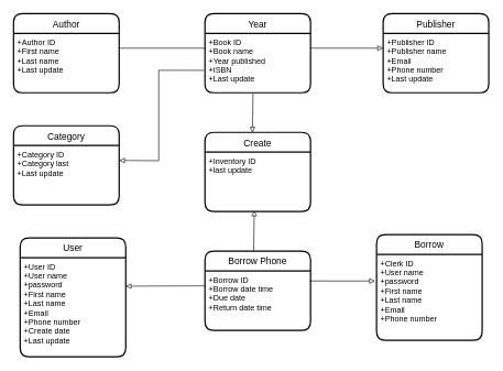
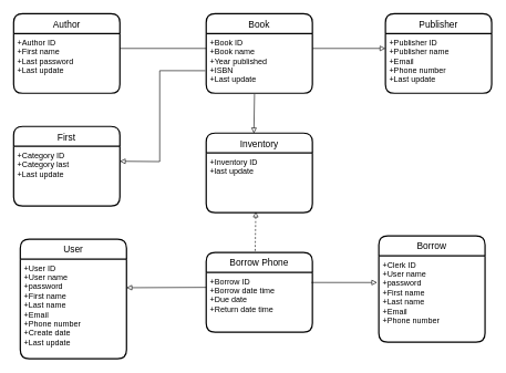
  <mxCell id="0" />
  <mxCell id="1" parent="0" />
  <mxCell id="2" value="Author" style="swimlane;childLayout=stackLayout;horizontal=1;startSize=30;horizontalStack=0;rounded=1;fontSize=14;fontStyle=0;strokeWidth=2;resizeParent=0;resizeLast=1;shadow=0;dashed=0;align=center;" parent="1" vertex="1"><mxGeometry x="20" y="20" width="160" height="120" as="geometry" /></mxCell>
- <mxCell id="3" value="+Author ID&#10;+First name&#10;+Last name&#10;+Last update" style="align=left;strokeColor=none;fillColor=none;spacingLeft=4;fontSize=12;verticalAlign=top;resizable=0;rotatable=0;part=1;" parent="2" vertex="1"><mxGeometry y="30" width="160" height="90" as="geometry" /></mxCell>
- <mxCell id="4" value="Year" style="swimlane;childLayout=stackLayout;horizontal=1;startSize=30;horizontalStack=0;rounded=1;fontSize=14;fontStyle=0;strokeWidth=2;resizeParent=0;resizeLast=1;shadow=0;dashed=0;align=center;" parent="1" vertex="1"><mxGeometry x="310" y="20" width="160" height="120" as="geometry" /></mxCell>
+ <mxCell id="3" value="+Author ID&#10;+First name&#10;+Last password&#10;+Last update" style="align=left;strokeColor=none;fillColor=none;spacingLeft=4;fontSize=12;verticalAlign=top;resizable=0;rotatable=0;part=1;" parent="2" vertex="1"><mxGeometry y="30" width="160" height="90" as="geometry" /></mxCell>
+ <mxCell id="4" value="Book" style="swimlane;childLayout=stackLayout;horizontal=1;startSize=30;horizontalStack=0;rounded=1;fontSize=14;fontStyle=0;strokeWidth=2;resizeParent=0;resizeLast=1;shadow=0;dashed=0;align=center;" parent="1" vertex="1"><mxGeometry x="310" y="20" width="160" height="120" as="geometry" /></mxCell>
  <mxCell id="5" value="+Book ID&#10;+Book name&#10;+Year published&#10;+ISBN&#10;+Last update&#10;" style="align=left;strokeColor=none;fillColor=none;spacingLeft=4;fontSize=12;verticalAlign=top;resizable=0;rotatable=0;part=1;" parent="4" vertex="1"><mxGeometry y="30" width="160" height="90" as="geometry" /></mxCell>
- <mxCell id="6" value="Category" style="swimlane;childLayout=stackLayout;horizontal=1;startSize=30;horizontalStack=0;rounded=1;fontSize=14;fontStyle=0;strokeWidth=2;resizeParent=0;resizeLast=1;shadow=0;dashed=0;align=center;" parent="1" vertex="1"><mxGeometry x="20" y="190" width="160" height="120" as="geometry" /></mxCell>
+ <mxCell id="6" value="First" style="swimlane;childLayout=stackLayout;horizontal=1;startSize=30;horizontalStack=0;rounded=1;fontSize=14;fontStyle=0;strokeWidth=2;resizeParent=0;resizeLast=1;shadow=0;dashed=0;align=center;" parent="1" vertex="1"><mxGeometry x="20" y="190" width="160" height="120" as="geometry" /></mxCell>
  <mxCell id="7" value="+Category ID&#10;+Category last&#10;+Last update" style="align=left;strokeColor=none;fillColor=none;spacingLeft=4;fontSize=12;verticalAlign=top;resizable=0;rotatable=0;part=1;" parent="6" vertex="1"><mxGeometry y="30" width="160" height="90" as="geometry" /></mxCell>
  <mxCell id="8" value="User" style="swimlane;childLayout=stackLayout;horizontal=1;startSize=30;horizontalStack=0;rounded=1;fontSize=14;fontStyle=0;strokeWidth=2;resizeParent=0;resizeLast=1;shadow=0;dashed=0;align=center;" parent="1" vertex="1"><mxGeometry x="30" y="360" width="160" height="180" as="geometry" /></mxCell>
  <mxCell id="9" value="+User ID&#10;+User name&#10;+password&#10;+First name&#10;+Last name&#10;+Email&#10;+Phone number&#10;+Create date&#10;+Last update" style="align=left;strokeColor=none;fillColor=none;spacingLeft=4;fontSize=12;verticalAlign=top;resizable=0;rotatable=0;part=1;" parent="8" vertex="1"><mxGeometry y="30" width="160" height="150" as="geometry" /></mxCell>
  <mxCell id="10" value="Borrow" style="swimlane;childLayout=stackLayout;horizontal=1;startSize=30;horizontalStack=0;rounded=1;fontSize=14;fontStyle=0;strokeWidth=2;resizeParent=0;resizeLast=1;shadow=0;dashed=0;align=center;" parent="1" vertex="1"><mxGeometry x="570" y="355" width="160" height="160" as="geometry" /></mxCell>
  <mxCell id="11" value="+Clerk ID&#10;+User name&#10;+password&#10;+First name&#10;+Last name&#10;+Email&#10;+Phone number" style="align=left;strokeColor=none;fillColor=none;spacingLeft=4;fontSize=12;verticalAlign=top;resizable=0;rotatable=0;part=1;" parent="10" vertex="1"><mxGeometry y="30" width="160" height="130" as="geometry" /></mxCell>
  <mxCell id="12" value="Publisher" style="swimlane;childLayout=stackLayout;horizontal=1;startSize=30;horizontalStack=0;rounded=1;fontSize=14;fontStyle=0;strokeWidth=2;resizeParent=0;resizeLast=1;shadow=0;dashed=0;align=center;" parent="1" vertex="1"><mxGeometry x="580" y="20" width="160" height="120" as="geometry" /></mxCell>
  <mxCell id="13" value="+Publisher ID&#10;+Publisher name&#10;+Email&#10;+Phone number&#10;+Last update" style="align=left;strokeColor=none;fillColor=none;spacingLeft=4;fontSize=12;verticalAlign=top;resizable=0;rotatable=0;part=1;" parent="12" vertex="1"><mxGeometry y="30" width="160" height="90" as="geometry" /></mxCell>
  <mxCell id="14" value="Borrow Phone" style="swimlane;childLayout=stackLayout;horizontal=1;startSize=30;horizontalStack=0;rounded=1;fontSize=14;fontStyle=0;strokeWidth=2;resizeParent=0;resizeLast=1;shadow=0;dashed=0;align=center;" vertex="1" parent="1"><mxGeometry x="310" y="380" width="160" height="120" as="geometry" /></mxCell>
  <mxCell id="15" value="+Borrow ID&#10;+Borrow date time&#10;+Due date&#10;+Return date time" style="align=left;strokeColor=none;fillColor=none;spacingLeft=4;fontSize=12;verticalAlign=top;resizable=0;rotatable=0;part=1;" vertex="1" parent="14"><mxGeometry y="30" width="160" height="90" as="geometry" /></mxCell>
  <mxCell id="16" value="" style="endArrow=none;html=1;rounded=0;exitX=1;exitY=0.25;exitDx=0;exitDy=0;entryX=0;entryY=0.25;entryDx=0;entryDy=0;" edge="1" parent="1" source="3" target="5"><mxGeometry relative="1" as="geometry"><mxPoint x="330" y="100" as="sourcePoint" /><mxPoint x="300" y="73" as="targetPoint" /></mxGeometry></mxCell>
  <mxCell id="17" value="" style="endArrow=block;html=1;rounded=0;exitX=1;exitY=0.25;exitDx=0;exitDy=0;entryX=0;entryY=0.25;entryDx=0;entryDy=0;startArrow=none;startFill=0;endFill=0;" edge="1" parent="1" source="5" target="13"><mxGeometry relative="1" as="geometry"><mxPoint x="500" y="80" as="sourcePoint" /><mxPoint x="560" y="80" as="targetPoint" /></mxGeometry></mxCell>
- <mxCell id="18" value="Create" style="swimlane;childLayout=stackLayout;horizontal=1;startSize=30;horizontalStack=0;rounded=1;fontSize=14;fontStyle=0;strokeWidth=2;resizeParent=0;resizeLast=1;shadow=0;dashed=0;align=center;" vertex="1" parent="1"><mxGeometry x="310" y="200" width="160" height="120" as="geometry" /></mxCell>
+ <mxCell id="18" value="Inventory" style="swimlane;childLayout=stackLayout;horizontal=1;startSize=30;horizontalStack=0;rounded=1;fontSize=14;fontStyle=0;strokeWidth=2;resizeParent=0;resizeLast=1;shadow=0;dashed=0;align=center;" vertex="1" parent="1"><mxGeometry x="310" y="200" width="160" height="120" as="geometry" /></mxCell>
  <mxCell id="19" value="+Inventory ID&#10;+last update" style="align=left;strokeColor=none;fillColor=none;spacingLeft=4;fontSize=12;verticalAlign=top;resizable=0;rotatable=0;part=1;" vertex="1" parent="18"><mxGeometry y="30" width="160" height="90" as="geometry" /></mxCell>
  <mxCell id="20" value="" style="endArrow=block;html=1;rounded=0;exitX=0.455;exitY=1.015;exitDx=0;exitDy=0;exitPerimeter=0;entryX=0.449;entryY=0.003;entryDx=0;entryDy=0;entryPerimeter=0;endFill=0;" edge="1" parent="1" source="5" target="18"><mxGeometry relative="1" as="geometry"><mxPoint x="330" y="270" as="sourcePoint" /><mxPoint x="490" y="270" as="targetPoint" /></mxGeometry></mxCell>
  <mxCell id="21" value="" style="endArrow=none;html=1;rounded=0;exitX=1;exitY=0.25;exitDx=0;exitDy=0;entryX=-0.009;entryY=0.623;entryDx=0;entryDy=0;entryPerimeter=0;startArrow=block;startFill=0;" edge="1" parent="1" source="7" target="5"><mxGeometry relative="1" as="geometry"><mxPoint x="330" y="270" as="sourcePoint" /><mxPoint x="290" y="100" as="targetPoint" /><Array as="points"><mxPoint x="240" y="243" /><mxPoint x="240" y="106" /></Array></mxGeometry></mxCell>
- <mxCell id="22" value="" style="endArrow=none;html=1;rounded=0;exitX=0.467;exitY=0.983;exitDx=0;exitDy=0;entryX=0.461;entryY=-0.005;entryDx=0;entryDy=0;entryPerimeter=0;exitPerimeter=0;startArrow=block;startFill=0;" edge="1" parent="1" source="19" target="14"><mxGeometry relative="1" as="geometry"><mxPoint x="330" y="290" as="sourcePoint" /><mxPoint x="490" y="290" as="targetPoint" /></mxGeometry></mxCell>
+ <mxCell id="22" value="" style="endArrow=none;html=1;rounded=0;exitX=0.467;exitY=0.983;exitDx=0;exitDy=0;entryX=0.461;entryY=-0.005;entryDx=0;entryDy=0;entryPerimeter=0;exitPerimeter=0;startArrow=block;startFill=0;dashed=1;" edge="1" parent="1" source="19" target="14"><mxGeometry relative="1" as="geometry"><mxPoint x="330" y="290" as="sourcePoint" /><mxPoint x="490" y="290" as="targetPoint" /></mxGeometry></mxCell>
  <mxCell id="23" value="" style="endArrow=none;html=1;rounded=0;entryX=0;entryY=0.25;entryDx=0;entryDy=0;startArrow=block;startFill=0;" edge="1" parent="1" target="15"><mxGeometry relative="1" as="geometry"><mxPoint x="190" y="433" as="sourcePoint" /><mxPoint x="300" y="435" as="targetPoint" /></mxGeometry></mxCell>
  <mxCell id="24" value="" style="endArrow=block;html=1;rounded=0;entryX=-0.015;entryY=0.309;entryDx=0;entryDy=0;entryPerimeter=0;exitX=0.991;exitY=0.168;exitDx=0;exitDy=0;exitPerimeter=0;endFill=0;" edge="1" parent="1" source="15" target="11"><mxGeometry relative="1" as="geometry"><mxPoint x="500" y="430" as="sourcePoint" /><mxPoint x="490" y="360" as="targetPoint" /></mxGeometry></mxCell>
